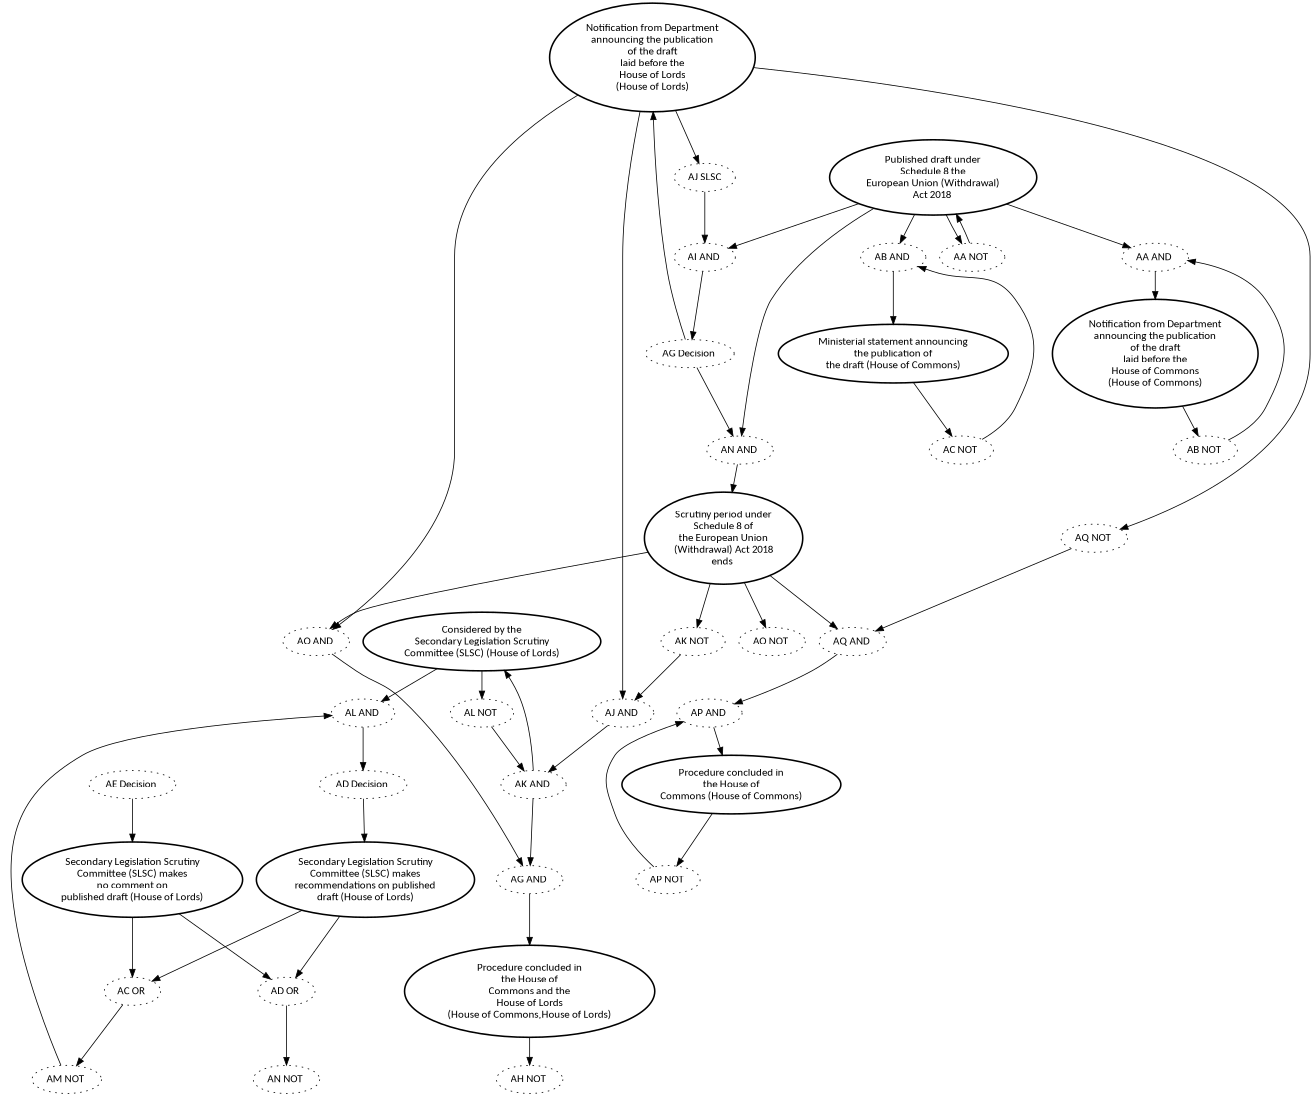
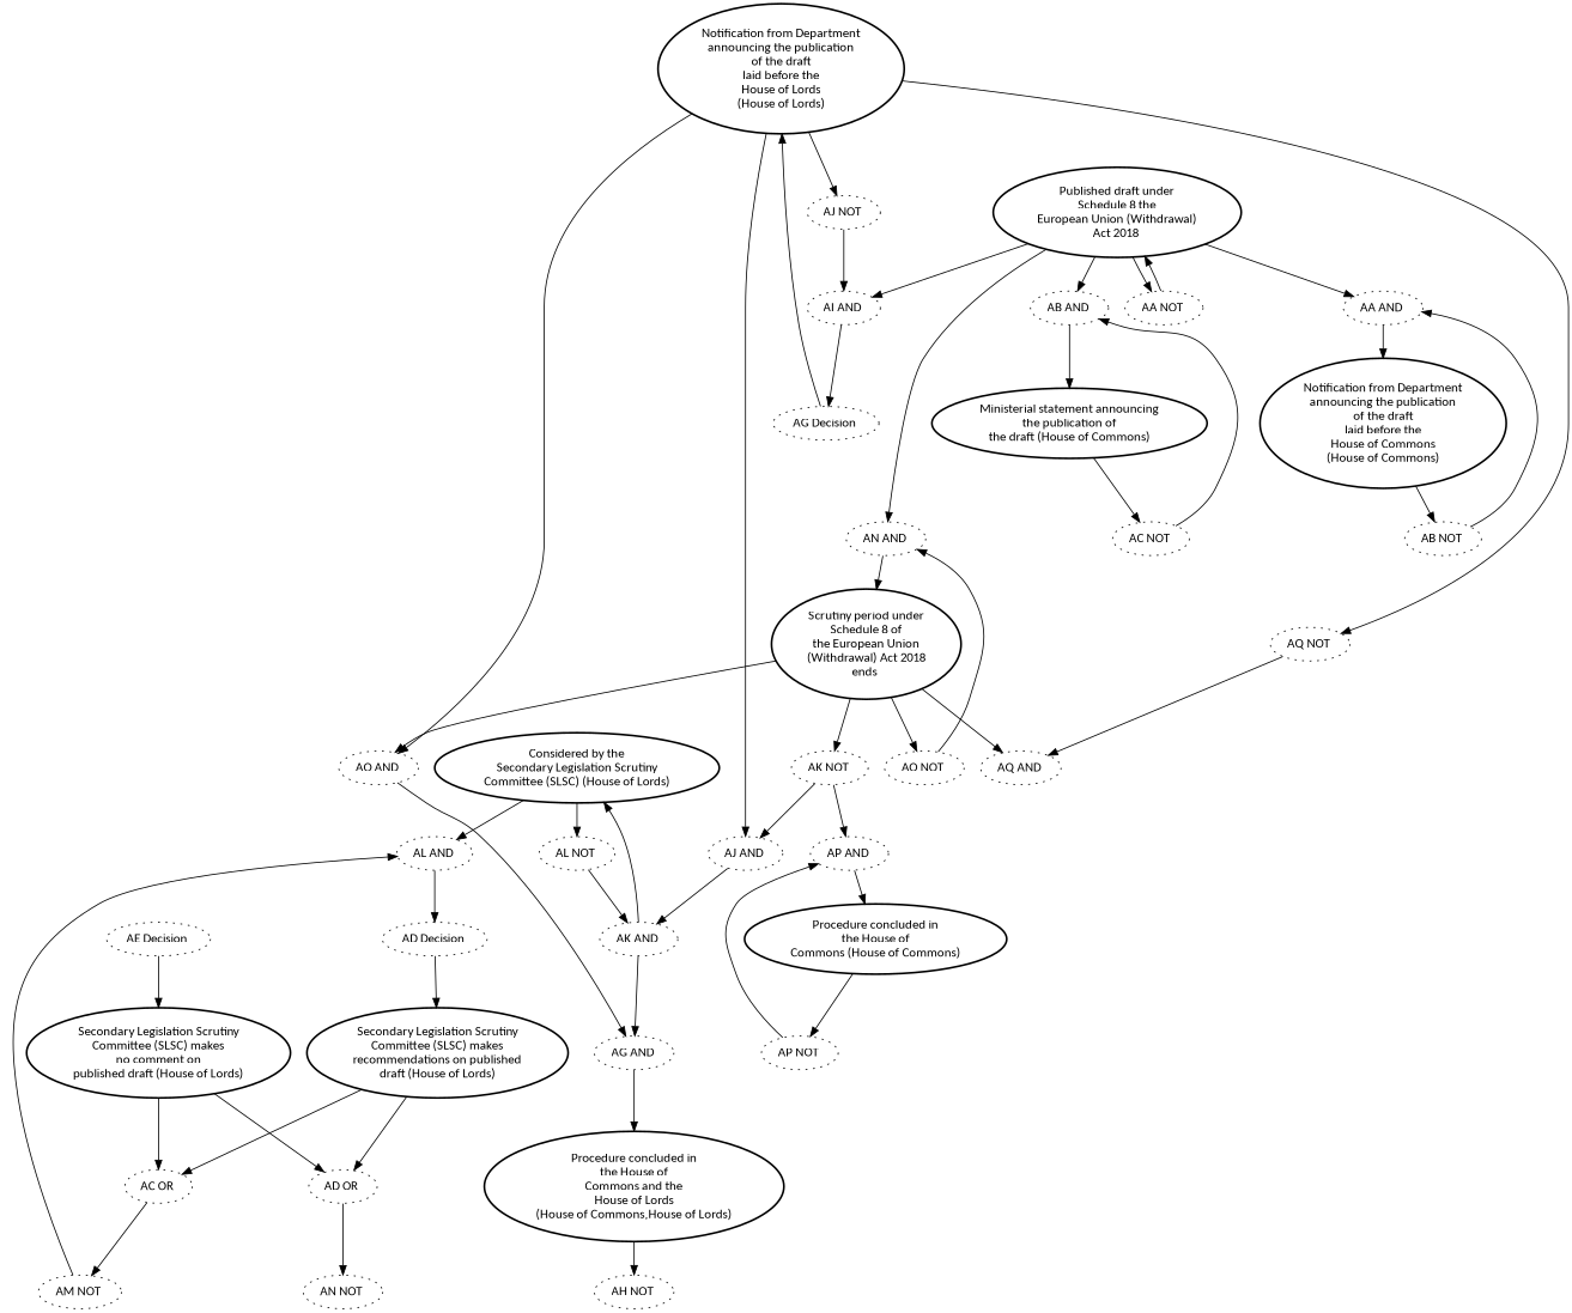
  digraph {
    fontname=calibri
    node [fontname=calibri style=dotted]
    edge [color=black fontname=calibri style=solid]
    n1 [label="Considered by the\nSecondary Legislation Scrutiny\nCommittee (SLSC) (House of Lords)" style=bold]
    n2 [label="AL NOT "]
    n3 [label="AL AND "]
    n4 [label="AK AND "]
    n5 [label="AD Decision "]
    n6 [label="AG AND "]
    n7 [label="Secondary Legislation Scrutiny\nCommittee (SLSC) makes\nrecommendations on published\ndraft (House of Lords)" style=bold]
    n8 [label="AE Decision "]
    n9 [label="Secondary Legislation Scrutiny\nCommittee (SLSC) makes\nno comment on\npublished draft (House of Lords)" style=bold]
    n10 [label="Procedure concluded in\nthe House of\nCommons (House of Commons)" style=bold]
    n11 [label="AP NOT "]
    n12 [label="AP AND "]
    n13 [label="Procedure concluded in\nthe House of\nCommons and the\nHouse of Lords\n(House of Commons,House of Lords)" style=bold]
    n14 [label="AH NOT "]
    n15 [label="AC NOT "]
    n16 [label="AB AND "]
    n17 [label="Ministerial statement announcing\nthe publication of\nthe draft (House of Commons)" style=bold]
    n18 [label="AC OR "]
    n19 [label="AM NOT "]
    n20 [label="AD OR "]
    n21 [label="AN NOT "]
    n22 [label="AI AND "]
    n23 [label="AG Decision "]
    n24 [label="Notification from Department\nannouncing the publication\nof the draft\nlaid before the\nHouse of Lords\n(House of Lords)" style=bold]
-   n25 [label="AJ SLSC"]
+   n25 [label="AJ NOT "]
    n26 [label="AJ AND "]
    n27 [label="AO AND "]
    n28 [label="AQ NOT "]
    n29 [label="AK NOT "]
    n30 [label="AQ AND "]
    n31 [label="AN AND "]
    n32 [label="Scrutiny period under\nSchedule 8 of\nthe European Union\n(Withdrawal) Act 2018\nends " style=bold]
    n33 [label="AO NOT "]
    n34 [label="AA AND "]
    n35 [label="Notification from Department\nannouncing the publication\nof the draft\nlaid before the\nHouse of Commons\n(House of Commons)" style=bold]
    n36 [label="AB NOT "]
    n37 [label="AA NOT "]
    n38 [label="Published draft under\nSchedule 8 the\nEuropean Union (Withdrawal)\nAct 2018 " style=bold]
    n1 -> n2
    n1 -> n3
    n2 -> n4
    n3 -> n5
    n4 -> n1
    n4 -> n6
    n5 -> n7
    n6 -> n13
    n7 -> n18
    n7 -> n20
    n8 -> n9
    n9 -> n18
    n9 -> n20
    n10 -> n11
    n11 -> n12
    n12 -> n10
    n13 -> n14
    n15 -> n16
    n16 -> n17
    n17 -> n15
    n18 -> n19
    n19 -> n3
    n20 -> n21
    n22 -> n23
    n23 -> n24
    n24 -> n25
    n24 -> n26
    n24 -> n27
    n24 -> n28
    n25 -> n22
    n26 -> n4
    n27 -> n6
    n28 -> n30
    n29 -> n26
-   n30 -> n12
+   n29 -> n12
    n31 -> n32
    n32 -> n27
    n32 -> n29
    n32 -> n30
    n32 -> n33
-   n23 -> n31
+   n33 -> n31
    n34 -> n35
    n35 -> n36
    n36 -> n34
    n37 -> n38
    n38 -> n16
    n38 -> n22
    n38 -> n31
    n38 -> n34
    n38 -> n37
  }
